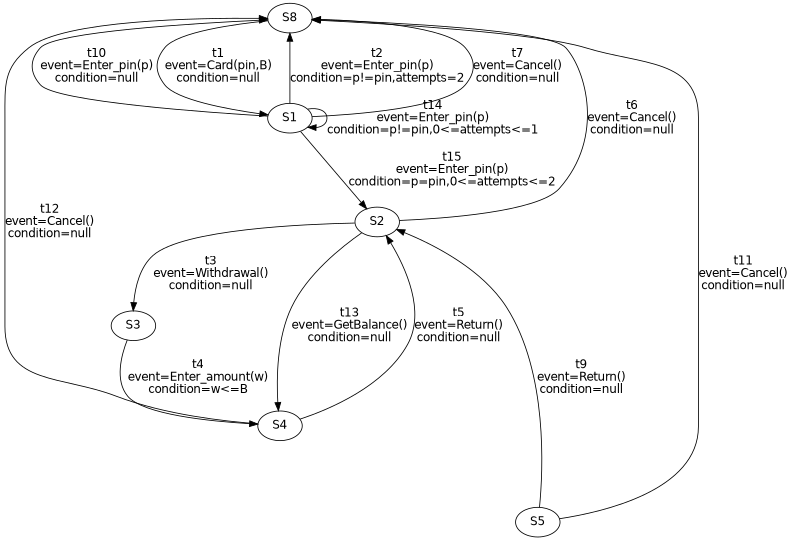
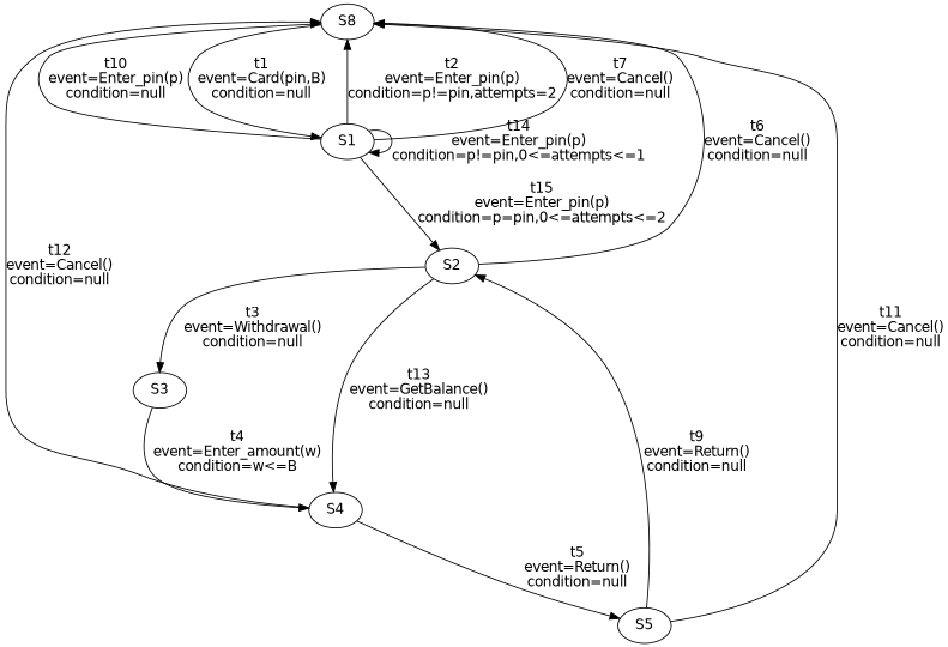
  digraph {
    fontname="DejaVu Sans"
    node [fontname="DejaVu Sans"]
    edge [fontname="DejaVu Sans"]
    n1 [label=S8]
    S1
    S2
    S3
    S4
    S5
    n1 -> S1 [label="t1\nevent=Card(pin,B)\ncondition=null"]
    S1 -> n1 [label="t2\nevent=Enter_pin(p)\ncondition=p!=pin,attempts=2"]
    S1 -> n1 [label="t7\nevent=Cancel()\ncondition=null"]
    S1 -> n1 [label="t10\nevent=Enter_pin(p)\ncondition=null"]
    S1 -> S1 [label="t14\nevent=Enter_pin(p)\ncondition=p!=pin,0<=attempts<=1"]
    S1 -> S2 [label="t15\nevent=Enter_pin(p)\ncondition=p=pin,0<=attempts<=2"]
    S2 -> n1 [label="t6\nevent=Cancel()\ncondition=null"]
    S2 -> S3 [label="t3\nevent=Withdrawal()\ncondition=null"]
    S2 -> S4 [label="t13\nevent=GetBalance()\ncondition=null"]
    S3 -> S4 [label="t4\nevent=Enter_amount(w)\ncondition=w<=B"]
    S4 -> n1 [label="t12\nevent=Cancel()\ncondition=null"]
-   S4 -> S2 [label="t5\nevent=Return()\ncondition=null"]
+   S4 -> S5 [label="t5\nevent=Return()\ncondition=null"]
    S5 -> n1 [label="t11\nevent=Cancel()\ncondition=null"]
    S5 -> S2 [label="t9\nevent=Return()\ncondition=null"]
  }
